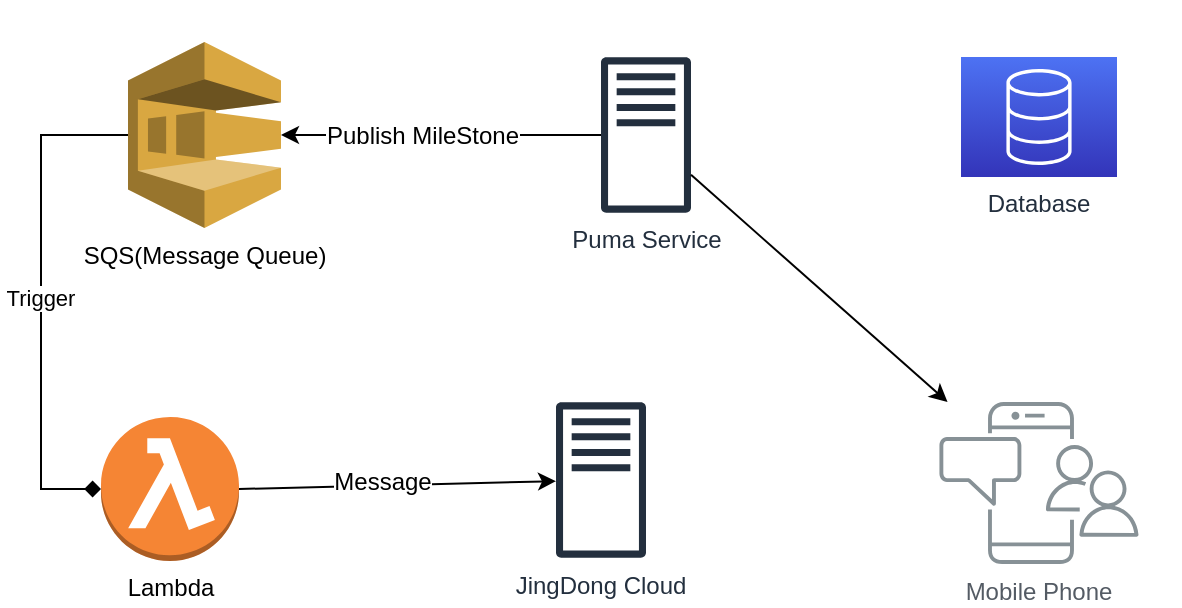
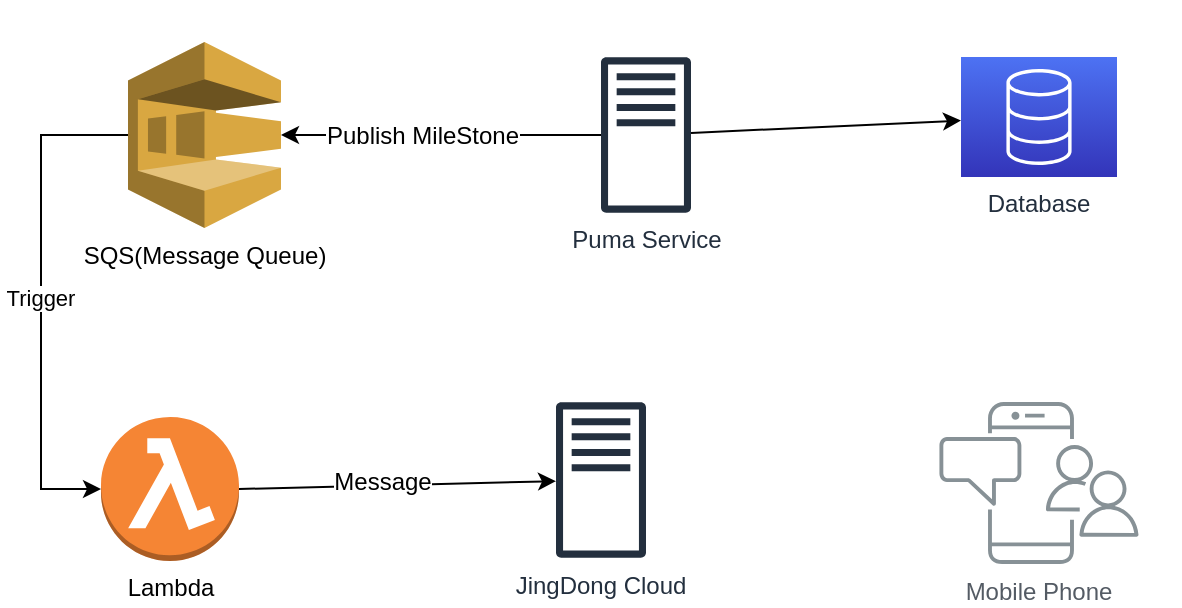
  <mxCell id="0" />
  <mxCell id="1" parent="0" />
  <mxCell id="2" value="Mobile Phone" style="outlineConnect=0;gradientColor=none;fontColor=#545B64;strokeColor=none;fillColor=#879196;dashed=0;verticalLabelPosition=bottom;verticalAlign=top;align=center;html=1;fontSize=12;fontStyle=0;aspect=fixed;shape=mxgraph.aws4.illustration_notification;pointerEvents=1" vertex="1" parent="1"><mxGeometry x="469" y="200.5" width="100" height="81" as="geometry" /></mxCell>
  <mxCell id="3" value="Database" style="outlineConnect=0;fontColor=#232F3E;gradientColor=#4D72F3;gradientDirection=north;fillColor=#3334B9;strokeColor=#ffffff;dashed=0;verticalLabelPosition=bottom;verticalAlign=top;align=center;html=1;fontSize=12;fontStyle=0;aspect=fixed;shape=mxgraph.aws4.resourceIcon;resIcon=mxgraph.aws4.database;" vertex="1" parent="1"><mxGeometry x="480" y="28" width="78" height="60" as="geometry" /></mxCell>
  <mxCell id="4" value="Puma Service" style="outlineConnect=0;fontColor=#232F3E;gradientColor=none;fillColor=#232F3E;strokeColor=none;dashed=0;verticalLabelPosition=bottom;verticalAlign=top;align=center;html=1;fontSize=12;fontStyle=0;aspect=fixed;pointerEvents=1;shape=mxgraph.aws4.traditional_server;" vertex="1" parent="1"><mxGeometry x="300" y="28" width="45" height="78" as="geometry" /></mxCell>
- <mxCell id="5" value="" style="endArrow=classic;html=1;" edge="1" parent="1" source="4" target="2"><mxGeometry width="50" height="50" relative="1" as="geometry"><mxPoint x="410" y="98" as="sourcePoint" /><mxPoint x="460" y="48" as="targetPoint" /></mxGeometry></mxCell>
- <mxCell id="6" value="Trigger" style="edgeStyle=orthogonalEdgeStyle;rounded=0;orthogonalLoop=1;jettySize=auto;html=1;exitX=0;exitY=0.5;exitDx=0;exitDy=0;exitPerimeter=0;entryX=0;entryY=0.5;entryDx=0;entryDy=0;entryPerimeter=0;endArrow=diamond;" edge="1" parent="1" source="7" target="10"><mxGeometry relative="1" as="geometry"><mxPoint x="10" y="248" as="targetPoint" /><Array as="points"><mxPoint x="20" y="67" /><mxPoint x="20" y="244" /></Array></mxGeometry></mxCell>
+ <mxCell id="5" value="" style="endArrow=classic;html=1;" edge="1" parent="1" source="4" target="3"><mxGeometry width="50" height="50" relative="1" as="geometry"><mxPoint x="410" y="98" as="sourcePoint" /><mxPoint x="460" y="48" as="targetPoint" /></mxGeometry></mxCell>
+ <mxCell id="6" value="Trigger" style="edgeStyle=orthogonalEdgeStyle;rounded=0;orthogonalLoop=1;jettySize=auto;html=1;exitX=0;exitY=0.5;exitDx=0;exitDy=0;exitPerimeter=0;entryX=0;entryY=0.5;entryDx=0;entryDy=0;entryPerimeter=0;" edge="1" parent="1" source="7" target="10"><mxGeometry relative="1" as="geometry"><mxPoint x="10" y="248" as="targetPoint" /><Array as="points"><mxPoint x="20" y="67" /><mxPoint x="20" y="244" /></Array></mxGeometry></mxCell>
  <mxCell id="7" value="SQS(Message Queue)" style="outlineConnect=0;dashed=0;verticalLabelPosition=bottom;verticalAlign=top;align=center;html=1;shape=mxgraph.aws3.sqs;fillColor=#D9A741;gradientColor=none;" vertex="1" parent="1"><mxGeometry x="63.5" y="20.5" width="76.5" height="93" as="geometry" /></mxCell>
  <mxCell id="8" value="" style="endArrow=classic;html=1;" edge="1" parent="1" source="4" target="7"><mxGeometry width="50" height="50" relative="1" as="geometry"><mxPoint x="355" y="77" as="sourcePoint" /><mxPoint x="490" y="77" as="targetPoint" /></mxGeometry></mxCell>
  <mxCell id="9" value="Publish MileStone" style="text;html=1;resizable=0;points=[];align=center;verticalAlign=middle;labelBackgroundColor=#ffffff;" vertex="1" connectable="0" parent="8"><mxGeometry x="0.219" relative="1" as="geometry"><mxPoint x="8" as="offset" /></mxGeometry></mxCell>
  <mxCell id="10" value="Lambda" style="outlineConnect=0;dashed=0;verticalLabelPosition=bottom;verticalAlign=top;align=center;html=1;shape=mxgraph.aws3.lambda_function;fillColor=#F58534;gradientColor=none;" vertex="1" parent="1"><mxGeometry x="50" y="208" width="69" height="72" as="geometry" /></mxCell>
  <mxCell id="11" value="JingDong Cloud" style="outlineConnect=0;fontColor=#232F3E;gradientColor=none;fillColor=#232F3E;strokeColor=none;dashed=0;verticalLabelPosition=bottom;verticalAlign=top;align=center;html=1;fontSize=12;fontStyle=0;aspect=fixed;pointerEvents=1;shape=mxgraph.aws4.traditional_server;" vertex="1" parent="1"><mxGeometry x="277.5" y="200.5" width="45" height="78" as="geometry" /></mxCell>
  <mxCell id="12" value="" style="endArrow=classic;html=1;exitX=1;exitY=0.5;exitDx=0;exitDy=0;exitPerimeter=0;" edge="1" parent="1" source="10" target="11"><mxGeometry width="50" height="50" relative="1" as="geometry"><mxPoint x="140" y="281" as="sourcePoint" /><mxPoint x="275" y="281" as="targetPoint" /></mxGeometry></mxCell>
  <mxCell id="13" value="Message" style="text;html=1;resizable=0;points=[];align=center;verticalAlign=middle;labelBackgroundColor=#ffffff;" vertex="1" connectable="0" parent="12"><mxGeometry x="-0.091" y="2" relative="1" as="geometry"><mxPoint as="offset" /></mxGeometry></mxCell>
